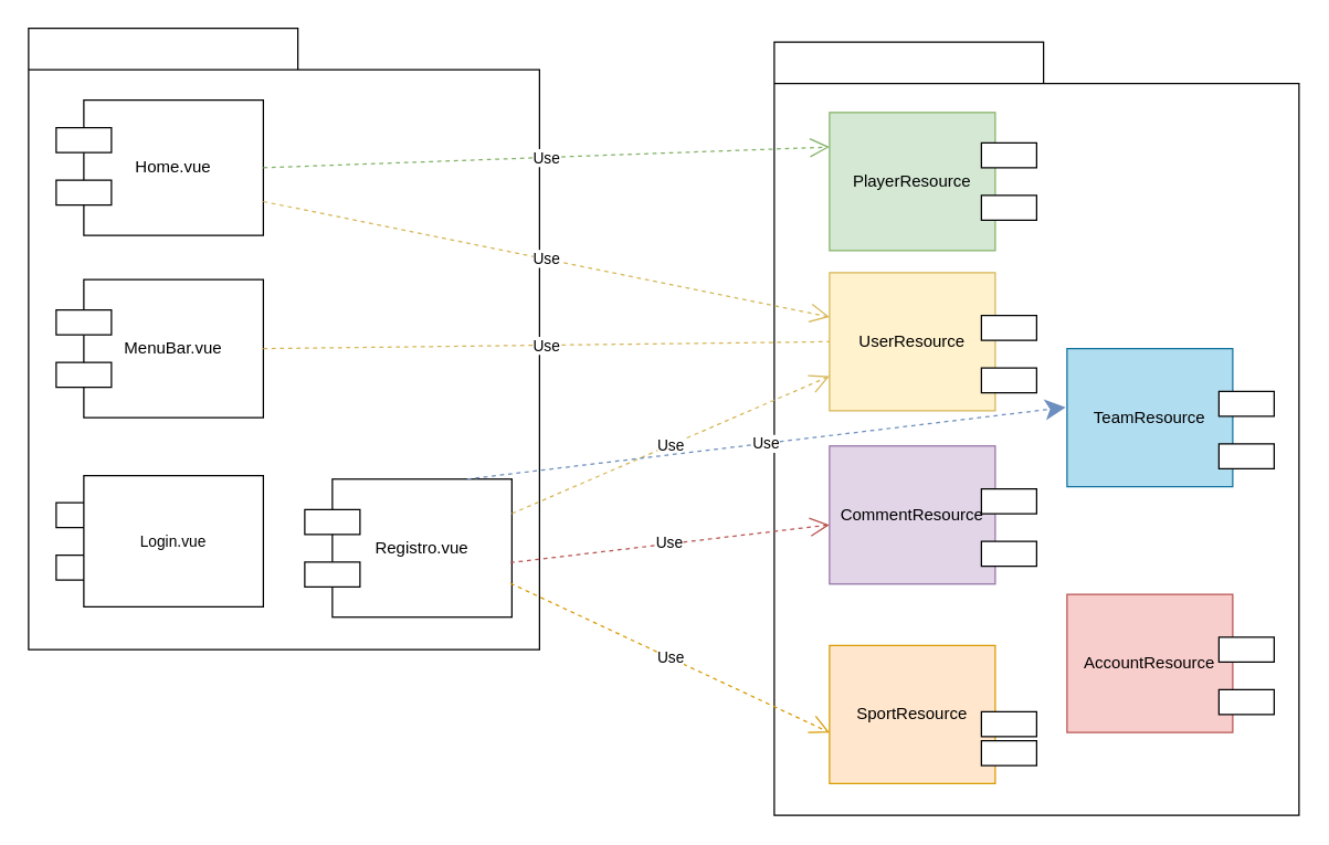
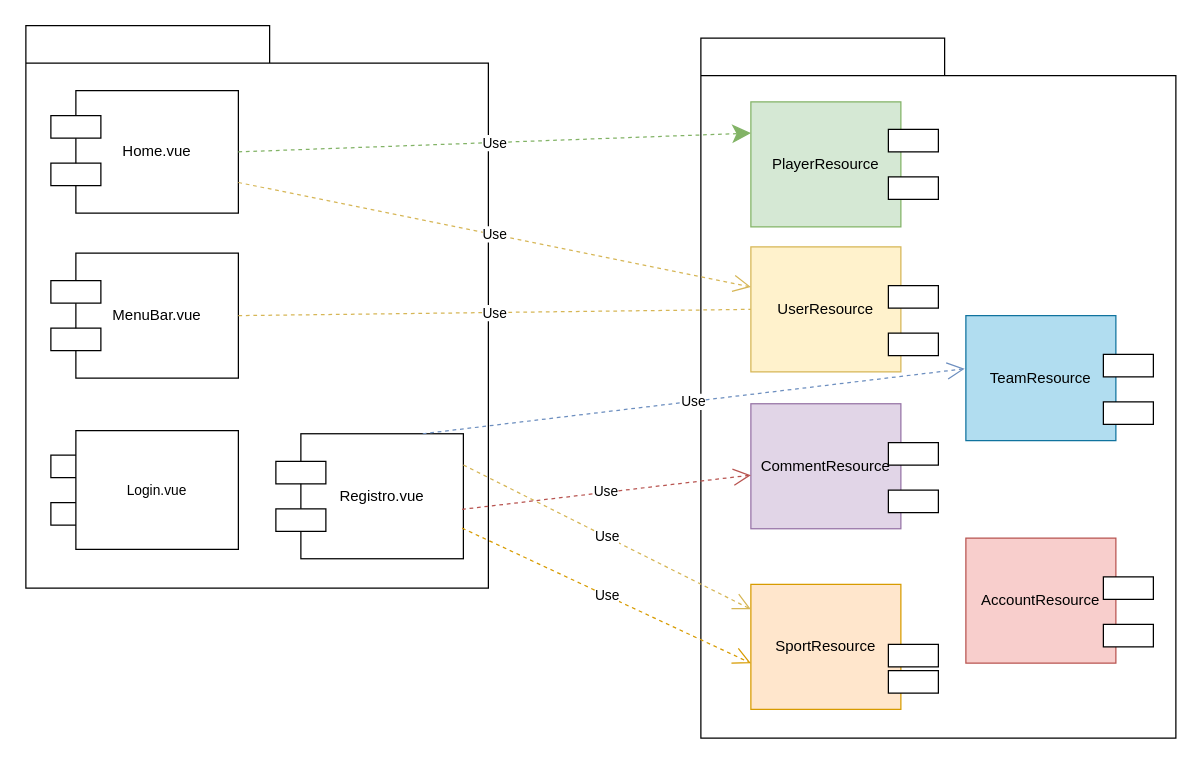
  <mxCell id="0" />
  <mxCell id="1" parent="0" />
  <mxCell id="2" value="" style="shape=folder;fontStyle=1;spacingTop=10;tabWidth=195;tabHeight=30;tabPosition=left;html=1;gradientColor=none;" parent="1" vertex="1"><mxGeometry x="560" y="30" width="380" height="560" as="geometry" /></mxCell>
  <mxCell id="3" value="" style="shape=folder;fontStyle=1;spacingTop=10;tabWidth=195;tabHeight=30;tabPosition=left;html=1;gradientColor=none;" parent="1" vertex="1"><mxGeometry y="20" width="370" height="450" as="geometry" x="20" /></mxCell>
  <mxCell id="4" value="Home.vue" style="rounded=0;whiteSpace=wrap;html=1;" parent="1" vertex="1"><mxGeometry x="60" y="72" width="130" height="98" as="geometry" /></mxCell>
  <mxCell id="5" value="Registro.vue" style="rounded=0;whiteSpace=wrap;html=1;" parent="1" vertex="1"><mxGeometry x="240" y="346.5" width="130" height="100" as="geometry" /></mxCell>
  <mxCell id="6" style="edgeStyle=orthogonalEdgeStyle;rounded=0;orthogonalLoop=1;jettySize=auto;html=1;exitX=0.75;exitY=1;exitDx=0;exitDy=0;entryX=0.75;entryY=1;entryDx=0;entryDy=0;" parent="1" source="7" target="7" edge="1"><mxGeometry relative="1" as="geometry"><mxPoint x="130" y="455" as="targetPoint" /></mxGeometry></mxCell>
  <mxCell id="7" value="MenuBar.vue" style="rounded=0;whiteSpace=wrap;html=1;" parent="1" vertex="1"><mxGeometry x="60" y="202" width="130" height="100" as="geometry" /></mxCell>
  <mxCell id="8" value="UserResource" style="rounded=0;whiteSpace=wrap;html=1;fillColor=#fff2cc;strokeColor=#d6b656;" parent="1" vertex="1"><mxGeometry x="600" y="197" width="120" height="100" as="geometry" /></mxCell>
  <mxCell id="9" value="PlayerResource" style="rounded=0;whiteSpace=wrap;html=1;fillColor=#d5e8d4;strokeColor=#82b366;" parent="1" vertex="1"><mxGeometry x="600" y="81" width="120" height="100" as="geometry" /></mxCell>
  <mxCell id="10" value="" style="verticalLabelPosition=bottom;verticalAlign=top;html=1;shape=mxgraph.basic.rect;fillColor=#ffffff;fillColor2=none;strokeColor=#000000;strokeWidth=1;size=20;indent=5;shadow=0;" vertex="1" parent="1"><mxGeometry x="40" y="92" width="40" height="18" as="geometry" /></mxCell>
  <mxCell id="11" value="" style="verticalLabelPosition=bottom;verticalAlign=top;html=1;shape=mxgraph.basic.rect;fillColor=#ffffff;fillColor2=none;strokeColor=#000000;strokeWidth=1;size=20;indent=5;shadow=0;" vertex="1" parent="1"><mxGeometry x="40" y="130" width="40" height="18" as="geometry" /></mxCell>
  <mxCell id="12" value="" style="verticalLabelPosition=bottom;verticalAlign=top;html=1;shape=mxgraph.basic.rect;fillColor=#ffffff;fillColor2=none;strokeColor=#000000;strokeWidth=1;size=20;indent=5;shadow=0;" vertex="1" parent="1"><mxGeometry x="220" y="368.5" width="40" height="18" as="geometry" /></mxCell>
  <mxCell id="13" value="" style="verticalLabelPosition=bottom;verticalAlign=top;html=1;shape=mxgraph.basic.rect;fillColor=#ffffff;fillColor2=none;strokeColor=#000000;strokeWidth=1;size=20;indent=5;shadow=0;" vertex="1" parent="1"><mxGeometry x="220" y="406.5" width="40" height="18" as="geometry" /></mxCell>
  <mxCell id="14" value="" style="verticalLabelPosition=bottom;verticalAlign=top;html=1;shape=mxgraph.basic.rect;fillColor=#ffffff;fillColor2=none;strokeColor=#000000;strokeWidth=1;size=20;indent=5;shadow=0;" vertex="1" parent="1"><mxGeometry x="40" y="224" width="40" height="18" as="geometry" /></mxCell>
  <mxCell id="15" value="" style="verticalLabelPosition=bottom;verticalAlign=top;html=1;shape=mxgraph.basic.rect;fillColor=#ffffff;fillColor2=none;strokeColor=#000000;strokeWidth=1;size=20;indent=5;shadow=0;" vertex="1" parent="1"><mxGeometry x="40" y="262" width="40" height="18" as="geometry" /></mxCell>
  <mxCell id="16" value="" style="verticalLabelPosition=bottom;verticalAlign=top;html=1;shape=mxgraph.basic.rect;fillColor=#ffffff;fillColor2=none;strokeColor=#000000;strokeWidth=1;size=20;indent=5;shadow=0;" vertex="1" parent="1"><mxGeometry x="40" y="363.5" width="40" height="18" as="geometry" /></mxCell>
  <mxCell id="17" value="" style="verticalLabelPosition=bottom;verticalAlign=top;html=1;shape=mxgraph.basic.rect;fillColor=#ffffff;fillColor2=none;strokeColor=#000000;strokeWidth=1;size=20;indent=5;shadow=0;" vertex="1" parent="1"><mxGeometry x="40" y="401.5" width="40" height="18" as="geometry" /></mxCell>
  <mxCell id="18" value="" style="verticalLabelPosition=bottom;verticalAlign=top;html=1;shape=mxgraph.basic.rect;fillColor=#ffffff;fillColor2=none;strokeColor=#000000;strokeWidth=1;size=20;indent=5;shadow=0;" vertex="1" parent="1"><mxGeometry x="710" y="103" width="40" height="18" as="geometry" /></mxCell>
  <mxCell id="19" value="" style="verticalLabelPosition=bottom;verticalAlign=top;html=1;shape=mxgraph.basic.rect;fillColor=#ffffff;fillColor2=none;strokeColor=#000000;strokeWidth=1;size=20;indent=5;shadow=0;" vertex="1" parent="1"><mxGeometry x="710" y="141" width="40" height="18" as="geometry" /></mxCell>
  <mxCell id="20" value="" style="verticalLabelPosition=bottom;verticalAlign=top;html=1;shape=mxgraph.basic.rect;fillColor=#ffffff;fillColor2=none;strokeColor=#000000;strokeWidth=1;size=20;indent=5;shadow=0;" vertex="1" parent="1"><mxGeometry x="710" y="228" width="40" height="18" as="geometry" /></mxCell>
  <mxCell id="21" value="" style="verticalLabelPosition=bottom;verticalAlign=top;html=1;shape=mxgraph.basic.rect;fillColor=#ffffff;fillColor2=none;strokeColor=#000000;strokeWidth=1;size=20;indent=5;shadow=0;" vertex="1" parent="1"><mxGeometry x="710" y="266" width="40" height="18" as="geometry" /></mxCell>
  <mxCell id="22" value="&lt;span style=&quot;font-size: 11px&quot;&gt;Login.vue&lt;/span&gt;" style="rounded=0;whiteSpace=wrap;html=1;" vertex="1" parent="1"><mxGeometry x="60" y="344" width="130" height="95" as="geometry" /></mxCell>
  <mxCell id="23" value="CommentResource" style="rounded=0;whiteSpace=wrap;html=1;fillColor=#e1d5e7;strokeColor=#9673a6;" vertex="1" parent="1"><mxGeometry x="600" y="322.5" width="120" height="100" as="geometry" /></mxCell>
  <mxCell id="24" value="" style="verticalLabelPosition=bottom;verticalAlign=top;html=1;shape=mxgraph.basic.rect;fillColor=#ffffff;fillColor2=none;strokeColor=#000000;strokeWidth=1;size=20;indent=5;shadow=0;" vertex="1" parent="1"><mxGeometry x="710" y="353.5" width="40" height="18" as="geometry" /></mxCell>
  <mxCell id="25" value="" style="verticalLabelPosition=bottom;verticalAlign=top;html=1;shape=mxgraph.basic.rect;fillColor=#ffffff;fillColor2=none;strokeColor=#000000;strokeWidth=1;size=20;indent=5;shadow=0;" vertex="1" parent="1"><mxGeometry x="710" y="391.5" width="40" height="18" as="geometry" /></mxCell>
- <mxCell id="26" value="Use" style="endArrow=open;endSize=12;dashed=1;html=1;fillColor=#d5e8d4;strokeColor=#82b366;exitX=1;exitY=0.5;exitDx=0;exitDy=0;entryX=0;entryY=0.25;entryDx=0;entryDy=0;" edge="1" parent="1" source="4" target="9"><mxGeometry width="160" relative="1" as="geometry"><mxPoint x="200" y="107" as="sourcePoint" /><mxPoint x="650" y="107" as="targetPoint" /></mxGeometry></mxCell>
+ <mxCell id="26" value="Use" style="endArrow=classic;endSize=12;dashed=1;html=1;fillColor=#d5e8d4;strokeColor=#82b366;exitX=1;exitY=0.5;exitDx=0;exitDy=0;entryX=0;entryY=0.25;entryDx=0;entryDy=0;" edge="1" parent="1" source="4" target="9"><mxGeometry width="160" relative="1" as="geometry"><mxPoint x="200" y="107" as="sourcePoint" /><mxPoint x="650" y="107" as="targetPoint" /></mxGeometry></mxCell>
  <mxCell id="27" value="TeamResource&lt;br&gt;" style="rounded=0;whiteSpace=wrap;html=1;fillColor=#b1ddf0;strokeColor=#10739e;" vertex="1" parent="1"><mxGeometry x="772" y="252" width="120" height="100" as="geometry" /></mxCell>
  <mxCell id="28" value="" style="verticalLabelPosition=bottom;verticalAlign=top;html=1;shape=mxgraph.basic.rect;fillColor2=none;strokeWidth=1;size=20;indent=5;shadow=0;" vertex="1" parent="1"><mxGeometry x="882" y="283" width="40" height="18" as="geometry" /></mxCell>
  <mxCell id="29" value="" style="verticalLabelPosition=bottom;verticalAlign=top;html=1;shape=mxgraph.basic.rect;fillColor2=none;strokeWidth=1;size=20;indent=5;shadow=0;" vertex="1" parent="1"><mxGeometry x="882" y="321" width="40" height="18" as="geometry" /></mxCell>
  <mxCell id="30" value="SportResource" style="rounded=0;whiteSpace=wrap;html=1;fillColor=#ffe6cc;strokeColor=#d79b00;" vertex="1" parent="1"><mxGeometry x="600" y="467" width="120" height="100" as="geometry" /></mxCell>
  <mxCell id="31" value="" style="verticalLabelPosition=bottom;verticalAlign=top;html=1;shape=mxgraph.basic.rect;fillColor=#ffffff;fillColor2=none;strokeColor=#000000;strokeWidth=1;size=20;indent=5;shadow=0;" vertex="1" parent="1"><mxGeometry x="710" y="515" width="40" height="18" as="geometry" /></mxCell>
  <mxCell id="32" value="" style="verticalLabelPosition=bottom;verticalAlign=top;html=1;shape=mxgraph.basic.rect;fillColor=#ffffff;fillColor2=none;strokeColor=#000000;strokeWidth=1;size=20;indent=5;shadow=0;" vertex="1" parent="1"><mxGeometry x="710" y="536" width="40" height="18" as="geometry" /></mxCell>
  <mxCell id="33" value="AccountResource&lt;br&gt;" style="rounded=0;whiteSpace=wrap;html=1;fillColor=#f8cecc;strokeColor=#b85450;" vertex="1" parent="1"><mxGeometry x="772" y="430" width="120" height="100" as="geometry" /></mxCell>
  <mxCell id="34" value="" style="verticalLabelPosition=bottom;verticalAlign=top;html=1;shape=mxgraph.basic.rect;fillColor2=none;strokeWidth=1;size=20;indent=5;shadow=0;" vertex="1" parent="1"><mxGeometry x="882" y="461" width="40" height="18" as="geometry" /></mxCell>
  <mxCell id="35" value="" style="verticalLabelPosition=bottom;verticalAlign=top;html=1;shape=mxgraph.basic.rect;fillColor2=none;strokeWidth=1;size=20;indent=5;shadow=0;" vertex="1" parent="1"><mxGeometry x="882" y="499" width="40" height="18" as="geometry" /></mxCell>
  <mxCell id="36" value="Use" style="endArrow=open;endSize=12;dashed=1;html=1;fillColor=#fff2cc;strokeColor=#d6b656;exitX=1;exitY=0.75;exitDx=0;exitDy=0;entryX=0;entryY=0.32;entryDx=0;entryDy=0;entryPerimeter=0;" edge="1" parent="1" source="4" target="8"><mxGeometry width="160" relative="1" as="geometry"><mxPoint x="200" y="131" as="sourcePoint" /><mxPoint x="610" y="147" as="targetPoint" /></mxGeometry></mxCell>
  <mxCell id="37" value="Use" style="endArrow=none;endSize=12;dashed=1;html=1;fillColor=#fff2cc;strokeColor=#d6b656;exitX=1;exitY=0.5;exitDx=0;exitDy=0;entryX=0;entryY=0.5;entryDx=0;entryDy=0;" edge="1" parent="1" source="7" target="8"><mxGeometry width="160" relative="1" as="geometry"><mxPoint x="200" y="237" as="sourcePoint" /><mxPoint x="610" y="172" as="targetPoint" /></mxGeometry></mxCell>
- <mxCell id="38" value="Use" style="endArrow=open;endSize=12;dashed=1;html=1;fillColor=#fff2cc;strokeColor=#d6b656;exitX=1;exitY=0.25;exitDx=0;exitDy=0;entryX=0;entryY=0.75;entryDx=0;entryDy=0;" edge="1" parent="1" source="5" target="8"><mxGeometry width="160" relative="1" as="geometry"><mxPoint x="200" y="287" as="sourcePoint" /><mxPoint x="610" y="422" as="targetPoint" /></mxGeometry></mxCell>
+ <mxCell id="38" value="Use" style="endArrow=open;endSize=12;dashed=1;html=1;fillColor=#fff2cc;strokeColor=#d6b656;exitX=1;exitY=0.25;exitDx=0;exitDy=0;" edge="1" parent="1" source="5" target="30"><mxGeometry width="160" relative="1" as="geometry"><mxPoint x="200" y="287" as="sourcePoint" /><mxPoint x="610" y="422" as="targetPoint" /></mxGeometry></mxCell>
  <mxCell id="39" value="Use" style="endArrow=open;endSize=12;dashed=1;html=1;fillColor=#f8cecc;strokeColor=#b85450;exitX=0.992;exitY=0.605;exitDx=0;exitDy=0;exitPerimeter=0;" edge="1" parent="1" source="5" target="23"><mxGeometry width="160" relative="1" as="geometry"><mxPoint x="380" y="382" as="sourcePoint" /><mxPoint x="610" y="335" as="targetPoint" /></mxGeometry></mxCell>
  <mxCell id="40" value="Use" style="endArrow=open;endSize=12;dashed=1;html=1;fillColor=#ffe6cc;strokeColor=#d79b00;exitX=0.992;exitY=0.885;exitDx=0;exitDy=0;entryX=0;entryY=0.5;entryDx=0;entryDy=0;exitPerimeter=0;" edge="1" parent="1"><mxGeometry width="160" relative="1" as="geometry"><mxPoint x="369" y="422" as="sourcePoint" /><mxPoint x="600" y="530" as="targetPoint" /></mxGeometry></mxCell>
- <mxCell id="41" value="Use" style="endArrow=classic;endSize=12;dashed=1;html=1;fillColor=#dae8fc;strokeColor=#6c8ebf;exitX=0.75;exitY=0;exitDx=0;exitDy=0;entryX=-0.008;entryY=0.425;entryDx=0;entryDy=0;entryPerimeter=0;" edge="1" parent="1" source="5" target="27"><mxGeometry width="160" relative="1" as="geometry"><mxPoint x="380" y="407" as="sourcePoint" /><mxPoint x="610" y="720" as="targetPoint" /></mxGeometry></mxCell>
+ <mxCell id="41" value="Use" style="endArrow=open;endSize=12;dashed=1;html=1;fillColor=#dae8fc;strokeColor=#6c8ebf;exitX=0.75;exitY=0;exitDx=0;exitDy=0;entryX=-0.008;entryY=0.425;entryDx=0;entryDy=0;entryPerimeter=0;" edge="1" parent="1" source="5" target="27"><mxGeometry width="160" relative="1" as="geometry"><mxPoint x="380" y="407" as="sourcePoint" /><mxPoint x="610" y="720" as="targetPoint" /></mxGeometry></mxCell>
